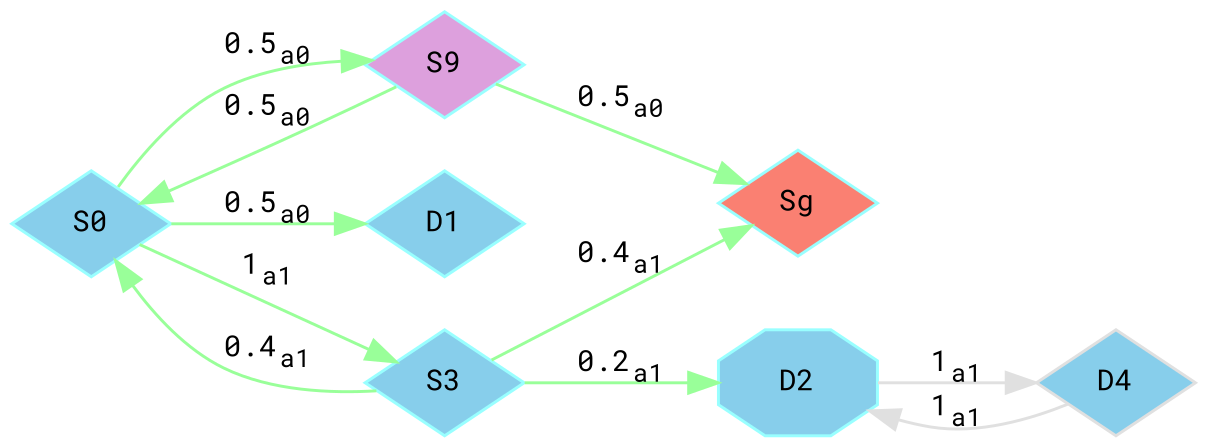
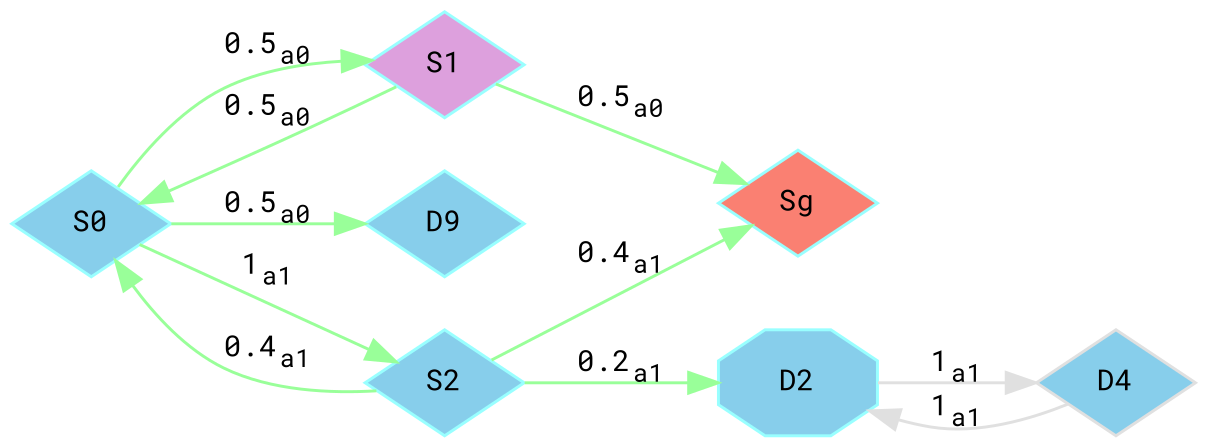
  digraph {
    fontname="Roboto Mono"
    rankdir=LR
    node [color="#99FFFF" fillcolor=skyblue fontname="Roboto Mono" fontsize=10 shape=diamond style=filled]
    edge [color="#99FF99	" fontname="Roboto Mono" fontsize=10]
    n1 [label=S0]
-   n2 [fillcolor=plum label=S9]
-   n3 [label=D1]
-   n4 [label=S3]
+   n2 [fillcolor=plum label=S1]
+   n3 [label=D9]
+   n4 [label=S2]
    n5 [fillcolor=salmon label=Sg]
    n6 [label=D2 shape=octagon]
    n7 [color="#E0E0E0" label=D4]
    n1 -> n2 [label=<0.5<SUB>a0</SUB>>]
    n1 -> n3 [label=<0.5<SUB>a0</SUB>>]
    n1 -> n4 [label=<1<SUB>a1</SUB>>]
    n2 -> n1 [label=<0.5<SUB>a0</SUB>>]
    n2 -> n5 [label=<0.5<SUB>a0</SUB>>]
    n4 -> n1 [label=<0.4<SUB>a1</SUB>>]
    n4 -> n5 [label=<0.4<SUB>a1</SUB>>]
    n4 -> n6 [label=<0.2<SUB>a1</SUB>>]
    n6 -> n7 [color="#E0E0E0" label=<1<SUB>a1</SUB>>]
    n7 -> n6 [color="#E0E0E0" label=<1<SUB>a1</SUB>>]
  }
